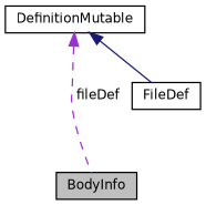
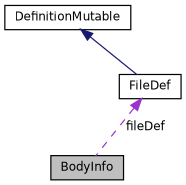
  digraph {
    node [color=black fillcolor=white fontname=Helvetica fontsize=10 shape=record style=filled]
    edge [dir=back fontname=Helvetica fontsize=10 labelfontname=Helvetica labelfontsize=10]
    n1 [fillcolor=grey75 fontcolor=black height=0.2 label=BodyInfo width=0.4]
    n2 [height=0.2 label=FileDef width=0.4]
    n3 [height=0.2 label=DefinitionMutable width=0.4]
-   n3 -> n1 [color=darkorchid3 label=" fileDef" style=dashed]
+   n2 -> n1 [color=darkorchid3 label=" fileDef" style=dashed]
    n3 -> n2 [color=midnightblue style=solid]
  }
